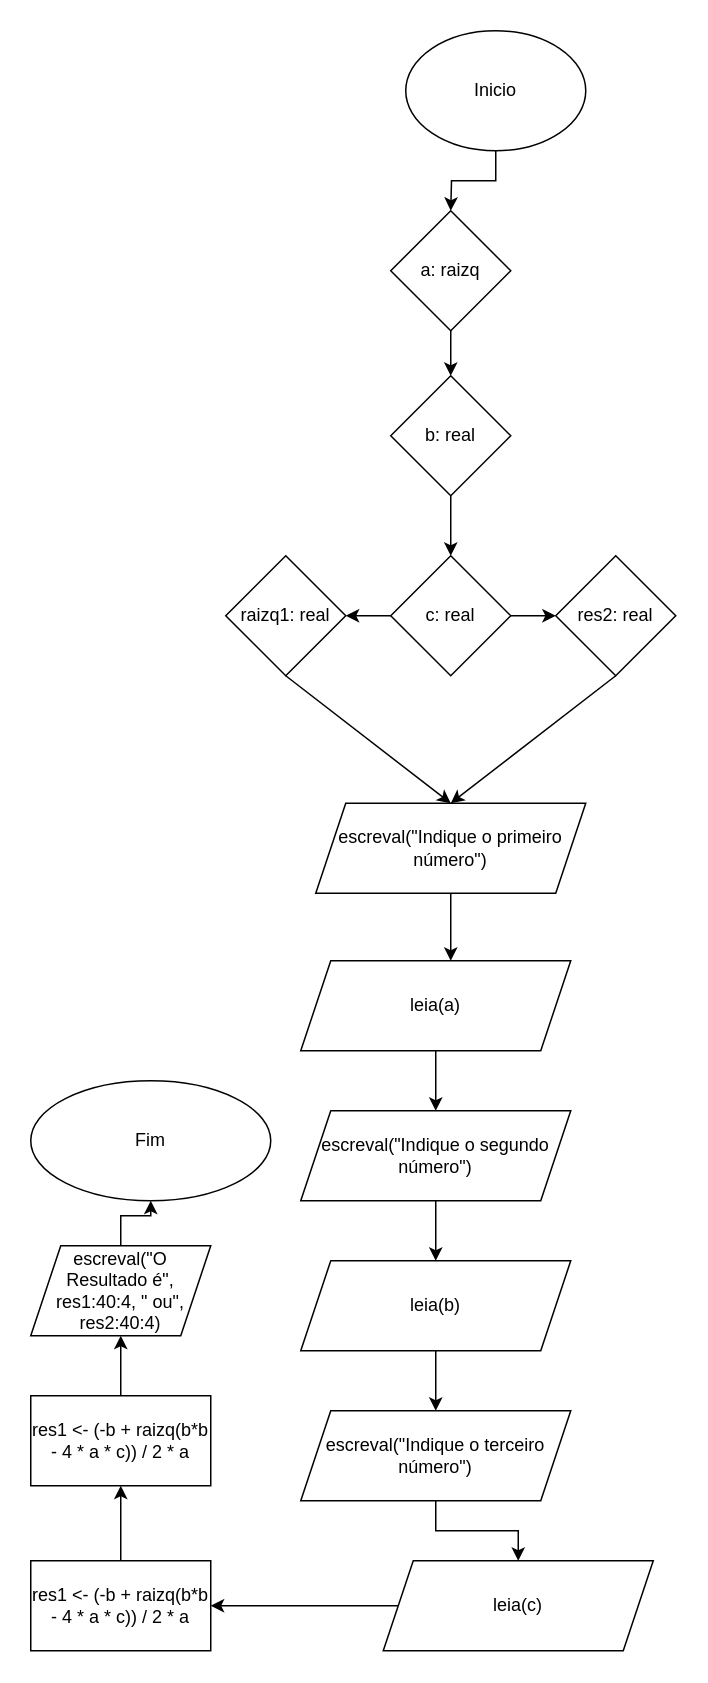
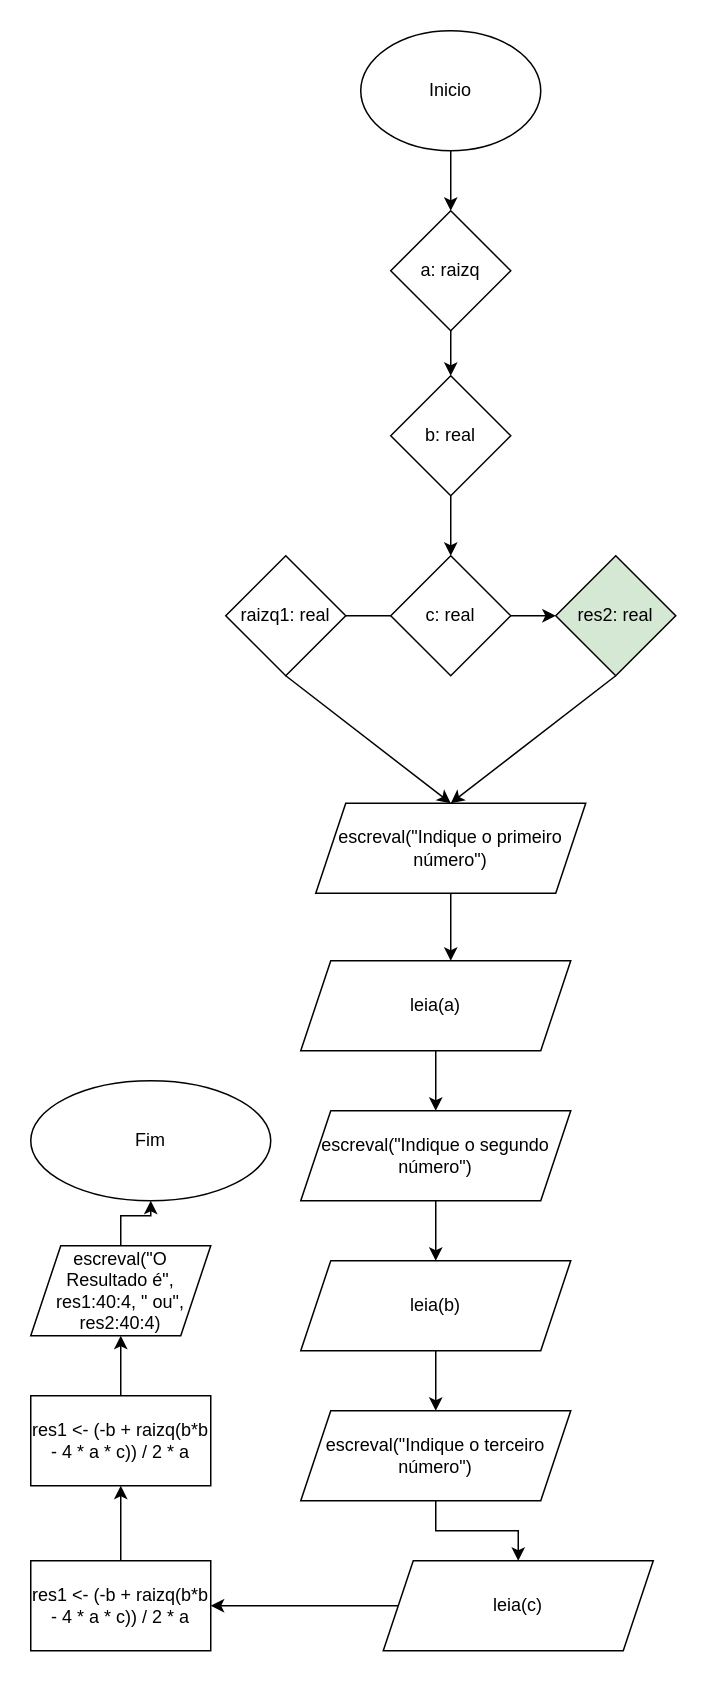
  <mxCell id="0" />
  <mxCell id="1" parent="0" />
  <mxCell id="2" style="edgeStyle=orthogonalEdgeStyle;rounded=0;orthogonalLoop=1;jettySize=auto;html=1;" edge="1" parent="1" source="3"><mxGeometry relative="1" as="geometry"><mxPoint x="300" y="140" as="targetPoint" /></mxGeometry></mxCell>
- <mxCell id="3" value="Inicio" style="ellipse;whiteSpace=wrap;html=1;" vertex="1" parent="1"><mxGeometry x="270" y="20" width="120" height="80" as="geometry" /></mxCell>
+ <mxCell id="3" value="Inicio" style="ellipse;whiteSpace=wrap;html=1;" vertex="1" parent="1"><mxGeometry x="240" y="20" width="120" height="80" as="geometry" /></mxCell>
  <mxCell id="4" style="edgeStyle=orthogonalEdgeStyle;rounded=0;orthogonalLoop=1;jettySize=auto;html=1;" edge="1" parent="1" source="5"><mxGeometry relative="1" as="geometry"><mxPoint x="300" y="250" as="targetPoint" /></mxGeometry></mxCell>
  <mxCell id="5" value="a: raizq" style="rhombus;whiteSpace=wrap;html=1;" vertex="1" parent="1"><mxGeometry x="260" y="140" width="80" height="80" as="geometry" /></mxCell>
  <mxCell id="6" style="edgeStyle=orthogonalEdgeStyle;rounded=0;orthogonalLoop=1;jettySize=auto;html=1;" edge="1" parent="1" source="7"><mxGeometry relative="1" as="geometry"><mxPoint x="300" y="370" as="targetPoint" /></mxGeometry></mxCell>
  <mxCell id="7" value="b: real" style="rhombus;whiteSpace=wrap;html=1;" vertex="1" parent="1"><mxGeometry x="260" y="250" width="80" height="80" as="geometry" /></mxCell>
  <mxCell id="8" style="edgeStyle=orthogonalEdgeStyle;rounded=0;orthogonalLoop=1;jettySize=auto;html=1;" edge="1" parent="1" source="10"><mxGeometry relative="1" as="geometry"><mxPoint x="370" y="410" as="targetPoint" /></mxGeometry></mxCell>
- <mxCell id="9" style="edgeStyle=orthogonalEdgeStyle;rounded=0;orthogonalLoop=1;jettySize=auto;html=1;entryX=1;entryY=0.5;entryDx=0;entryDy=0;" edge="1" parent="1" source="10" target="12"><mxGeometry relative="1" as="geometry"><mxPoint x="220" y="410" as="targetPoint" /></mxGeometry></mxCell>
+ <mxCell id="9" style="edgeStyle=orthogonalEdgeStyle;rounded=0;orthogonalLoop=1;jettySize=auto;html=1;entryX=1;entryY=0.5;entryDx=0;entryDy=0;endArrow=none;" edge="1" parent="1" source="10" target="12"><mxGeometry relative="1" as="geometry"><mxPoint x="220" y="410" as="targetPoint" /></mxGeometry></mxCell>
  <mxCell id="10" value="c: real" style="rhombus;whiteSpace=wrap;html=1;" vertex="1" parent="1"><mxGeometry x="260" y="370" width="80" height="80" as="geometry" /></mxCell>
- <mxCell id="11" value="res2: real" style="rhombus;whiteSpace=wrap;html=1;" vertex="1" parent="1"><mxGeometry x="370" y="370" width="80" height="80" as="geometry" /></mxCell>
+ <mxCell id="11" value="res2: real" style="rhombus;whiteSpace=wrap;html=1;fillColor=#d5e8d4;" vertex="1" parent="1"><mxGeometry x="370" y="370" width="80" height="80" as="geometry" /></mxCell>
  <mxCell id="12" value="raizq1: real" style="rhombus;whiteSpace=wrap;html=1;" vertex="1" parent="1"><mxGeometry x="150" y="370" width="80" height="80" as="geometry" /></mxCell>
  <mxCell id="13" value="" style="endArrow=classic;html=1;exitX=0.5;exitY=1;exitDx=0;exitDy=0;entryX=0.5;entryY=0;entryDx=0;entryDy=0;" edge="1" parent="1" source="12" target="15"><mxGeometry width="50" height="50" relative="1" as="geometry"><mxPoint x="240" y="540" as="sourcePoint" /><mxPoint x="290" y="530" as="targetPoint" /><Array as="points" /></mxGeometry></mxCell>
  <mxCell id="14" style="edgeStyle=orthogonalEdgeStyle;rounded=0;orthogonalLoop=1;jettySize=auto;html=1;" edge="1" parent="1" source="15"><mxGeometry relative="1" as="geometry"><mxPoint x="300" y="640" as="targetPoint" /></mxGeometry></mxCell>
  <mxCell id="15" value="escreval(&quot;Indique o primeiro número&quot;)" style="shape=parallelogram;perimeter=parallelogramPerimeter;whiteSpace=wrap;html=1;fixedSize=1;" vertex="1" parent="1"><mxGeometry x="210" y="535" width="180" height="60" as="geometry" /></mxCell>
  <mxCell id="16" value="" style="endArrow=classic;html=1;exitX=0.5;exitY=1;exitDx=0;exitDy=0;entryX=0.5;entryY=0;entryDx=0;entryDy=0;" edge="1" parent="1" source="11" target="15"><mxGeometry width="50" height="50" relative="1" as="geometry"><mxPoint x="320" y="510" as="sourcePoint" /><mxPoint x="300" y="520" as="targetPoint" /><Array as="points" /></mxGeometry></mxCell>
  <mxCell id="17" style="edgeStyle=orthogonalEdgeStyle;rounded=0;orthogonalLoop=1;jettySize=auto;html=1;" edge="1" parent="1" source="18"><mxGeometry relative="1" as="geometry"><mxPoint x="290" y="740" as="targetPoint" /></mxGeometry></mxCell>
  <mxCell id="18" value="leia(a)" style="shape=parallelogram;perimeter=parallelogramPerimeter;whiteSpace=wrap;html=1;fixedSize=1;" vertex="1" parent="1"><mxGeometry x="200" y="640" width="180" height="60" as="geometry" /></mxCell>
  <mxCell id="19" style="edgeStyle=orthogonalEdgeStyle;rounded=0;orthogonalLoop=1;jettySize=auto;html=1;" edge="1" parent="1" source="20"><mxGeometry relative="1" as="geometry"><mxPoint x="290" y="840" as="targetPoint" /></mxGeometry></mxCell>
  <mxCell id="20" value="escreval(&quot;Indique o segundo número&quot;)" style="shape=parallelogram;perimeter=parallelogramPerimeter;whiteSpace=wrap;html=1;fixedSize=1;" vertex="1" parent="1"><mxGeometry x="200" y="740" width="180" height="60" as="geometry" /></mxCell>
  <mxCell id="21" style="edgeStyle=orthogonalEdgeStyle;rounded=0;orthogonalLoop=1;jettySize=auto;html=1;" edge="1" parent="1" source="22" target="24"><mxGeometry relative="1" as="geometry"><mxPoint x="290" y="940" as="targetPoint" /></mxGeometry></mxCell>
  <mxCell id="22" value="leia(b)" style="shape=parallelogram;perimeter=parallelogramPerimeter;whiteSpace=wrap;html=1;fixedSize=1;" vertex="1" parent="1"><mxGeometry x="200" y="840" width="180" height="60" as="geometry" /></mxCell>
  <mxCell id="23" style="edgeStyle=orthogonalEdgeStyle;rounded=0;orthogonalLoop=1;jettySize=auto;html=1;" edge="1" parent="1" source="24" target="26"><mxGeometry relative="1" as="geometry"><mxPoint x="290" y="1040" as="targetPoint" /></mxGeometry></mxCell>
  <mxCell id="24" value="escreval(&quot;Indique o terceiro número&quot;)" style="shape=parallelogram;perimeter=parallelogramPerimeter;whiteSpace=wrap;html=1;fixedSize=1;" vertex="1" parent="1"><mxGeometry x="200" y="940" width="180" height="60" as="geometry" /></mxCell>
  <mxCell id="25" style="edgeStyle=orthogonalEdgeStyle;rounded=0;orthogonalLoop=1;jettySize=auto;html=1;entryX=1;entryY=0.5;entryDx=0;entryDy=0;" edge="1" parent="1" source="26" target="28"><mxGeometry relative="1" as="geometry"><mxPoint x="150" y="1070" as="targetPoint" /></mxGeometry></mxCell>
  <mxCell id="26" value="leia(c)" style="shape=parallelogram;perimeter=parallelogramPerimeter;whiteSpace=wrap;html=1;fixedSize=1;" vertex="1" parent="1"><mxGeometry x="255" y="1040" width="180" height="60" as="geometry" /></mxCell>
  <mxCell id="27" style="edgeStyle=orthogonalEdgeStyle;rounded=0;orthogonalLoop=1;jettySize=auto;html=1;" edge="1" parent="1" source="28" target="30"><mxGeometry relative="1" as="geometry"><mxPoint x="80" y="1000" as="targetPoint" /></mxGeometry></mxCell>
  <mxCell id="28" value="res1 &amp;lt;- (-b + raizq(b*b - 4 * a * c)) / 2 * a" style="rounded=0;whiteSpace=wrap;html=1;" vertex="1" parent="1"><mxGeometry x="20" y="1040" width="120" height="60" as="geometry" /></mxCell>
  <mxCell id="29" style="edgeStyle=orthogonalEdgeStyle;rounded=0;orthogonalLoop=1;jettySize=auto;html=1;entryX=0.5;entryY=1;entryDx=0;entryDy=0;" edge="1" parent="1" source="30" target="32"><mxGeometry relative="1" as="geometry"><mxPoint x="80" y="890" as="targetPoint" /></mxGeometry></mxCell>
  <mxCell id="30" value="res1 &amp;lt;- (-b + raizq(b*b - 4 * a * c)) / 2 * a" style="rounded=0;whiteSpace=wrap;html=1;" vertex="1" parent="1"><mxGeometry x="20" y="930" width="120" height="60" as="geometry" /></mxCell>
  <mxCell id="31" style="edgeStyle=orthogonalEdgeStyle;rounded=0;orthogonalLoop=1;jettySize=auto;html=1;" edge="1" parent="1" source="32" target="33"><mxGeometry relative="1" as="geometry"><mxPoint x="80" y="800" as="targetPoint" /></mxGeometry></mxCell>
  <mxCell id="32" value="escreval(&quot;O Resultado é&quot;, res1:40:4, &quot; ou&quot;, res2:40:4)" style="shape=parallelogram;perimeter=parallelogramPerimeter;whiteSpace=wrap;html=1;fixedSize=1;" vertex="1" parent="1"><mxGeometry x="20" y="830" width="120" height="60" as="geometry" /></mxCell>
  <mxCell id="33" value="Fim" style="ellipse;whiteSpace=wrap;html=1;" vertex="1" parent="1"><mxGeometry x="20" y="720" width="160" height="80" as="geometry" /></mxCell>
